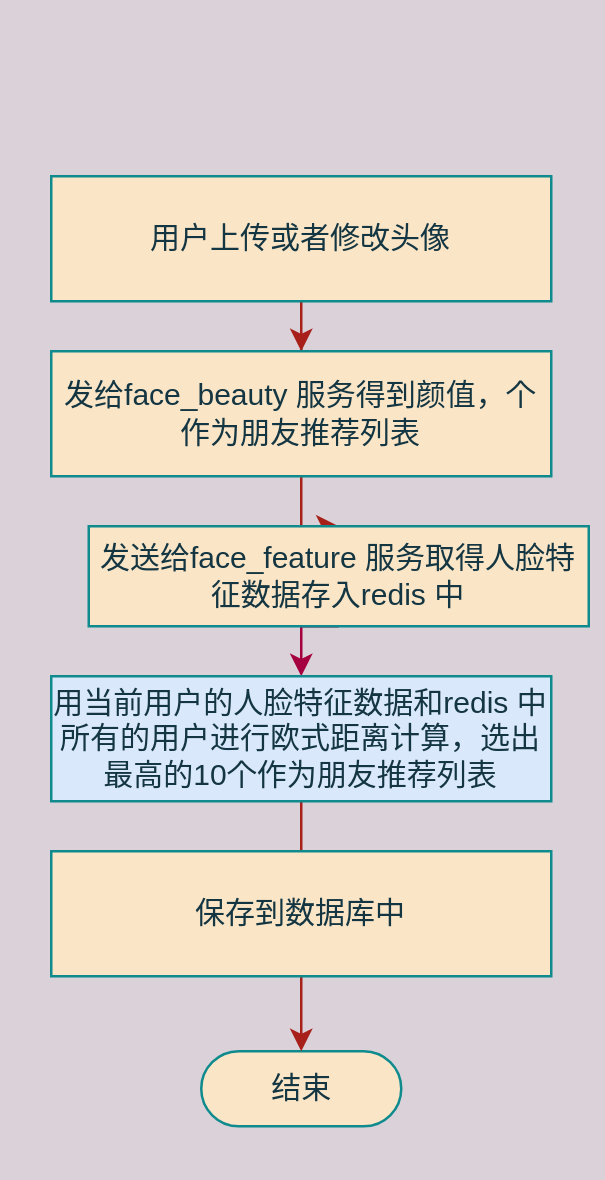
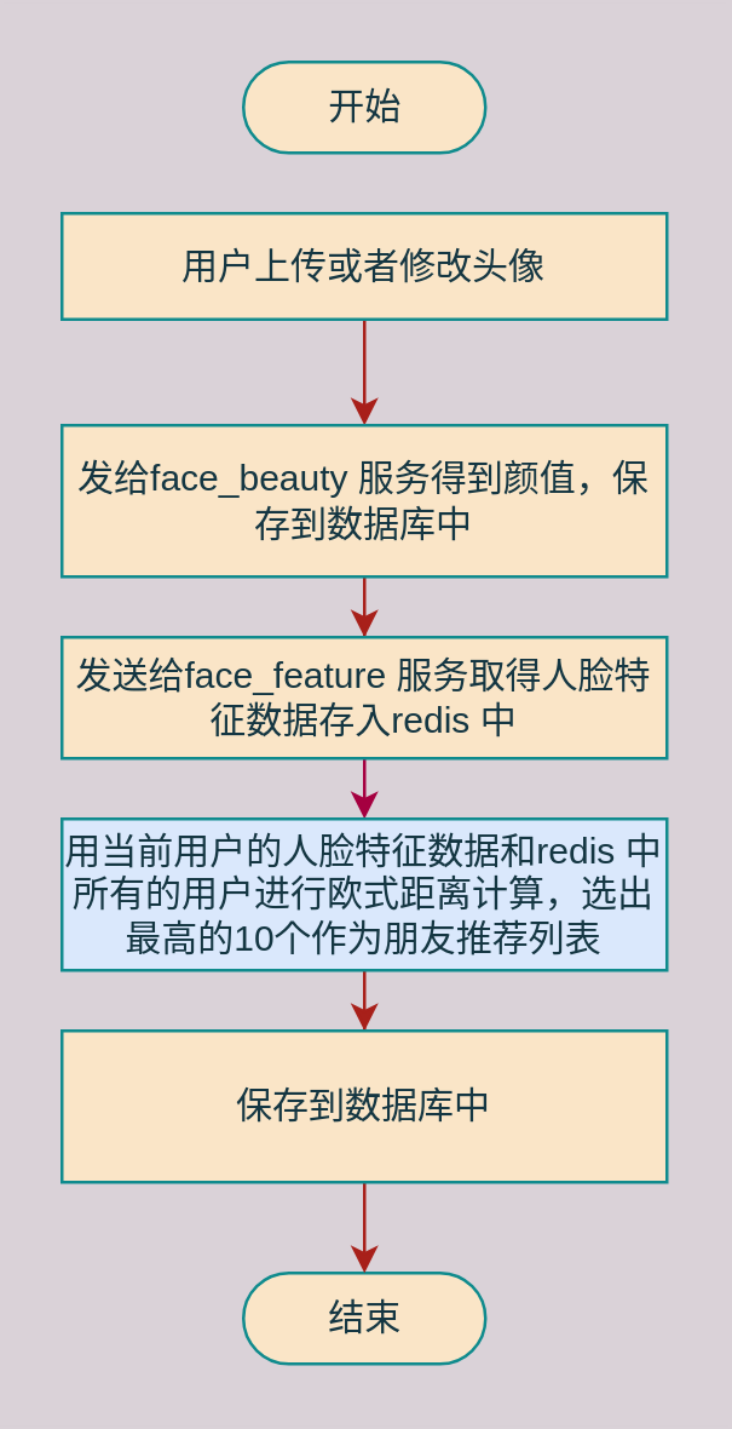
  <mxCell id="0" />
  <mxCell id="1" parent="0" />
+ <mxCell id="2" value="开始" style="html=1;dashed=0;whitespace=wrap;shape=mxgraph.dfd.start;fillColor=#FAE5C7;strokeColor=#0F8B8D;fontColor=#143642;" parent="1" vertex="1"><mxGeometry x="80" y="20" width="80" height="30" as="geometry" /></mxCell>
  <mxCell id="3" value="" style="edgeStyle=orthogonalEdgeStyle;rounded=0;orthogonalLoop=1;jettySize=auto;html=1;labelBackgroundColor=#DAD2D8;strokeColor=#A8201A;fontColor=#143642;" parent="1" source="4" target="6" edge="1"><mxGeometry relative="1" as="geometry" /></mxCell>
- <mxCell id="4" value="用户上传或者修改头像" style="html=1;dashed=0;whitespace=wrap;fillColor=#FAE5C7;strokeColor=#0F8B8D;fontColor=#143642;whiteSpace=wrap;" parent="1" vertex="1"><mxGeometry x="20" y="70" width="200" height="50" as="geometry" /></mxCell>
+ <mxCell id="4" value="用户上传或者修改头像" style="html=1;dashed=0;whitespace=wrap;fillColor=#FAE5C7;strokeColor=#0F8B8D;fontColor=#143642;whiteSpace=wrap;" parent="1" vertex="1"><mxGeometry x="20" y="70" width="200" height="35" as="geometry" /></mxCell>
  <mxCell id="5" value="" style="edgeStyle=orthogonalEdgeStyle;rounded=0;orthogonalLoop=1;jettySize=auto;html=1;labelBackgroundColor=#DAD2D8;strokeColor=#A8201A;fontColor=#143642;entryX=0.5;entryY=0;entryDx=0;entryDy=0;" parent="1" source="6" target="9" edge="1"><mxGeometry relative="1" as="geometry"><mxPoint x="120" y="250" as="targetPoint" /></mxGeometry></mxCell>
- <mxCell id="6" value="发给face_beauty 服务得到颜值，个作为朋友推荐列表" style="html=1;dashed=0;whitespace=wrap;fillColor=#FAE5C7;strokeColor=#0F8B8D;fontColor=#143642;whiteSpace=wrap;" parent="1" vertex="1"><mxGeometry x="20" y="140" width="200" height="50" as="geometry" /></mxCell>
+ <mxCell id="6" value="发给face_beauty 服务得到颜值，保存到数据库中" style="html=1;dashed=0;whitespace=wrap;fillColor=#FAE5C7;strokeColor=#0F8B8D;fontColor=#143642;whiteSpace=wrap;" parent="1" vertex="1"><mxGeometry x="20" y="140" width="200" height="50" as="geometry" /></mxCell>
  <mxCell id="7" value="结束" style="html=1;dashed=0;whitespace=wrap;shape=mxgraph.dfd.start;fillColor=#FAE5C7;strokeColor=#0F8B8D;fontColor=#143642;" parent="1" vertex="1"><mxGeometry x="80" y="420" width="80" height="30" as="geometry" /></mxCell>
  <mxCell id="8" style="edgeStyle=orthogonalEdgeStyle;rounded=0;orthogonalLoop=1;jettySize=auto;html=1;exitX=0.5;exitY=1;exitDx=0;exitDy=0;entryX=0.5;entryY=0;entryDx=0;entryDy=0;fontColor=#F01179;labelBackgroundColor=#2A101A;labelBorderColor=none;fillColor=#d80073;strokeColor=#A50040;" parent="1" source="9" target="11" edge="1"><mxGeometry relative="1" as="geometry" /></mxCell>
- <mxCell id="9" value="发送给face_feature 服务取得人脸特征数据存入redis 中" style="html=1;dashed=0;whitespace=wrap;fillColor=#FAE5C7;strokeColor=#0F8B8D;fontColor=#143642;whiteSpace=wrap;" parent="1" vertex="1"><mxGeometry x="35" y="210" width="200" height="40" as="geometry" /></mxCell>
- <mxCell id="10" value="" style="edgeStyle=orthogonalEdgeStyle;rounded=0;orthogonalLoop=1;jettySize=auto;html=1;labelBackgroundColor=#DAD2D8;strokeColor=#A8201A;fontColor=#143642;endArrow=none;" parent="1" source="11" target="13" edge="1"><mxGeometry relative="1" as="geometry" /></mxCell>
+ <mxCell id="9" value="发送给face_feature 服务取得人脸特征数据存入redis 中" style="html=1;dashed=0;whitespace=wrap;fillColor=#FAE5C7;strokeColor=#0F8B8D;fontColor=#143642;whiteSpace=wrap;" parent="1" vertex="1"><mxGeometry x="20" y="210" width="200" height="40" as="geometry" /></mxCell>
+ <mxCell id="10" value="" style="edgeStyle=orthogonalEdgeStyle;rounded=0;orthogonalLoop=1;jettySize=auto;html=1;labelBackgroundColor=#DAD2D8;strokeColor=#A8201A;fontColor=#143642;" parent="1" source="11" target="13" edge="1"><mxGeometry relative="1" as="geometry" /></mxCell>
  <mxCell id="11" value="用当前用户的人脸特征数据和redis 中所有的用户进行欧式距离计算，选出最高的10个作为朋友推荐列表" style="html=1;dashed=0;whitespace=wrap;fillColor=#dae8fc;strokeColor=#0F8B8D;fontColor=#143642;whiteSpace=wrap;" parent="1" vertex="1"><mxGeometry x="20" y="270" width="200" height="50" as="geometry" /></mxCell>
  <mxCell id="12" value="" style="edgeStyle=orthogonalEdgeStyle;rounded=0;orthogonalLoop=1;jettySize=auto;html=1;labelBackgroundColor=#DAD2D8;strokeColor=#A8201A;fontColor=#143642;" parent="1" source="13" target="7" edge="1"><mxGeometry relative="1" as="geometry" /></mxCell>
  <mxCell id="13" value="保存到数据库中" style="html=1;dashed=0;whitespace=wrap;fillColor=#FAE5C7;strokeColor=#0F8B8D;fontColor=#143642;whiteSpace=wrap;" parent="1" vertex="1"><mxGeometry x="20" y="340" width="200" height="50" as="geometry" /></mxCell>
